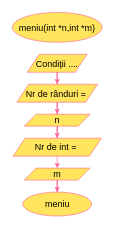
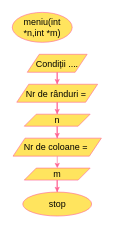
  <mxCell id="0" />
  <mxCell id="1" parent="0" />
- <mxCell id="2" value="meniu(int *n,int *m)" style="ellipse;whiteSpace=wrap;html=1;strokeColor=#FF6392;fontSize=15;fillColor=#FFE45E;fontColor=#000000;" parent="1" vertex="1"><mxGeometry x="20" y="20" width="150" height="50" as="geometry" /></mxCell>
+ <mxCell id="2" value="meniu(int *n,int *m)" style="ellipse;whiteSpace=wrap;html=1;strokeColor=#FF6392;fontSize=15;fillColor=#FFE45E;fontColor=#000000;" parent="1" vertex="1"><mxGeometry x="20" y="20" width="100" height="50" as="geometry" /></mxCell>
  <mxCell id="3" style="edgeStyle=orthogonalEdgeStyle;rounded=0;orthogonalLoop=1;jettySize=auto;html=1;strokeColor=#FF6392;fontSize=15;fontColor=#000000;" parent="1" source="4" target="6" edge="1"><mxGeometry relative="1" as="geometry" /></mxCell>
  <mxCell id="4" value="Condiții ...." style="shape=parallelogram;perimeter=parallelogramPerimeter;whiteSpace=wrap;html=1;fixedSize=1;strokeColor=#FF6392;fontSize=15;fillColor=#FFE45E;fontColor=#000000;" parent="1" vertex="1"><mxGeometry x="45" y="90" width="100" height="30" as="geometry" /></mxCell>
  <mxCell id="5" style="edgeStyle=orthogonalEdgeStyle;rounded=0;orthogonalLoop=1;jettySize=auto;html=1;entryX=0.5;entryY=0;entryDx=0;entryDy=0;strokeColor=#FF6392;fontSize=15;fontColor=#000000;" parent="1" source="6" target="10" edge="1"><mxGeometry relative="1" as="geometry" /></mxCell>
  <mxCell id="6" value="Nr de rânduri =&amp;nbsp;" style="shape=parallelogram;perimeter=parallelogramPerimeter;whiteSpace=wrap;html=1;fixedSize=1;strokeColor=#FF6392;fontSize=15;fillColor=#FFE45E;fontColor=#000000;" parent="1" vertex="1"><mxGeometry x="27.5" y="140" width="135" height="30" as="geometry" /></mxCell>
  <mxCell id="7" style="edgeStyle=orthogonalEdgeStyle;rounded=0;orthogonalLoop=1;jettySize=auto;html=1;entryX=0.5;entryY=0;entryDx=0;entryDy=0;strokeColor=#FF6392;fontSize=15;fontColor=#000000;" parent="1" source="8" target="12" edge="1"><mxGeometry relative="1" as="geometry" /></mxCell>
- <mxCell id="8" value="Nr de int =&amp;nbsp;" style="shape=parallelogram;perimeter=parallelogramPerimeter;whiteSpace=wrap;html=1;fixedSize=1;strokeColor=#FF6392;fontSize=15;fillColor=#FFE45E;fontColor=#000000;" parent="1" vertex="1"><mxGeometry x="21.25" y="230" width="147.5" height="30" as="geometry" /></mxCell>
+ <mxCell id="8" value="Nr de coloane =&amp;nbsp;" style="shape=parallelogram;perimeter=parallelogramPerimeter;whiteSpace=wrap;html=1;fixedSize=1;strokeColor=#FF6392;fontSize=15;fillColor=#FFE45E;fontColor=#000000;" parent="1" vertex="1"><mxGeometry x="21.25" y="230" width="147.5" height="30" as="geometry" /></mxCell>
  <mxCell id="9" style="edgeStyle=orthogonalEdgeStyle;rounded=0;orthogonalLoop=1;jettySize=auto;html=1;entryX=0.5;entryY=0;entryDx=0;entryDy=0;strokeColor=#FF6392;fontSize=15;fontColor=#000000;" parent="1" source="10" target="8" edge="1"><mxGeometry relative="1" as="geometry" /></mxCell>
  <mxCell id="10" value="n" style="shape=parallelogram;perimeter=parallelogramPerimeter;whiteSpace=wrap;html=1;fixedSize=1;strokeColor=#FF6392;fontSize=15;fillColor=#FFE45E;fontColor=#000000;" parent="1" vertex="1"><mxGeometry x="40" y="190" width="110" height="20" as="geometry" /></mxCell>
  <mxCell id="11" style="edgeStyle=orthogonalEdgeStyle;rounded=0;orthogonalLoop=1;jettySize=auto;html=1;entryX=0.5;entryY=0;entryDx=0;entryDy=0;strokeColor=#FF6392;fontSize=15;fontColor=#000000;" parent="1" source="12" target="13" edge="1"><mxGeometry relative="1" as="geometry" /></mxCell>
  <mxCell id="12" value="m" style="shape=parallelogram;perimeter=parallelogramPerimeter;whiteSpace=wrap;html=1;fixedSize=1;strokeColor=#FF6392;fontSize=15;fillColor=#FFE45E;fontColor=#000000;" parent="1" vertex="1"><mxGeometry x="40" y="280" width="110" height="20" as="geometry" /></mxCell>
- <mxCell id="13" value="meniu" style="ellipse;whiteSpace=wrap;html=1;strokeColor=#FF6392;fontSize=15;fillColor=#FFE45E;fontColor=#000000;" parent="1" vertex="1"><mxGeometry x="37.5" y="320" width="115" height="40" as="geometry" /></mxCell>
+ <mxCell id="13" value="stop" style="ellipse;whiteSpace=wrap;html=1;strokeColor=#FF6392;fontSize=15;fillColor=#FFE45E;fontColor=#000000;" parent="1" vertex="1"><mxGeometry x="37.5" y="320" width="115" height="40" as="geometry" /></mxCell>
